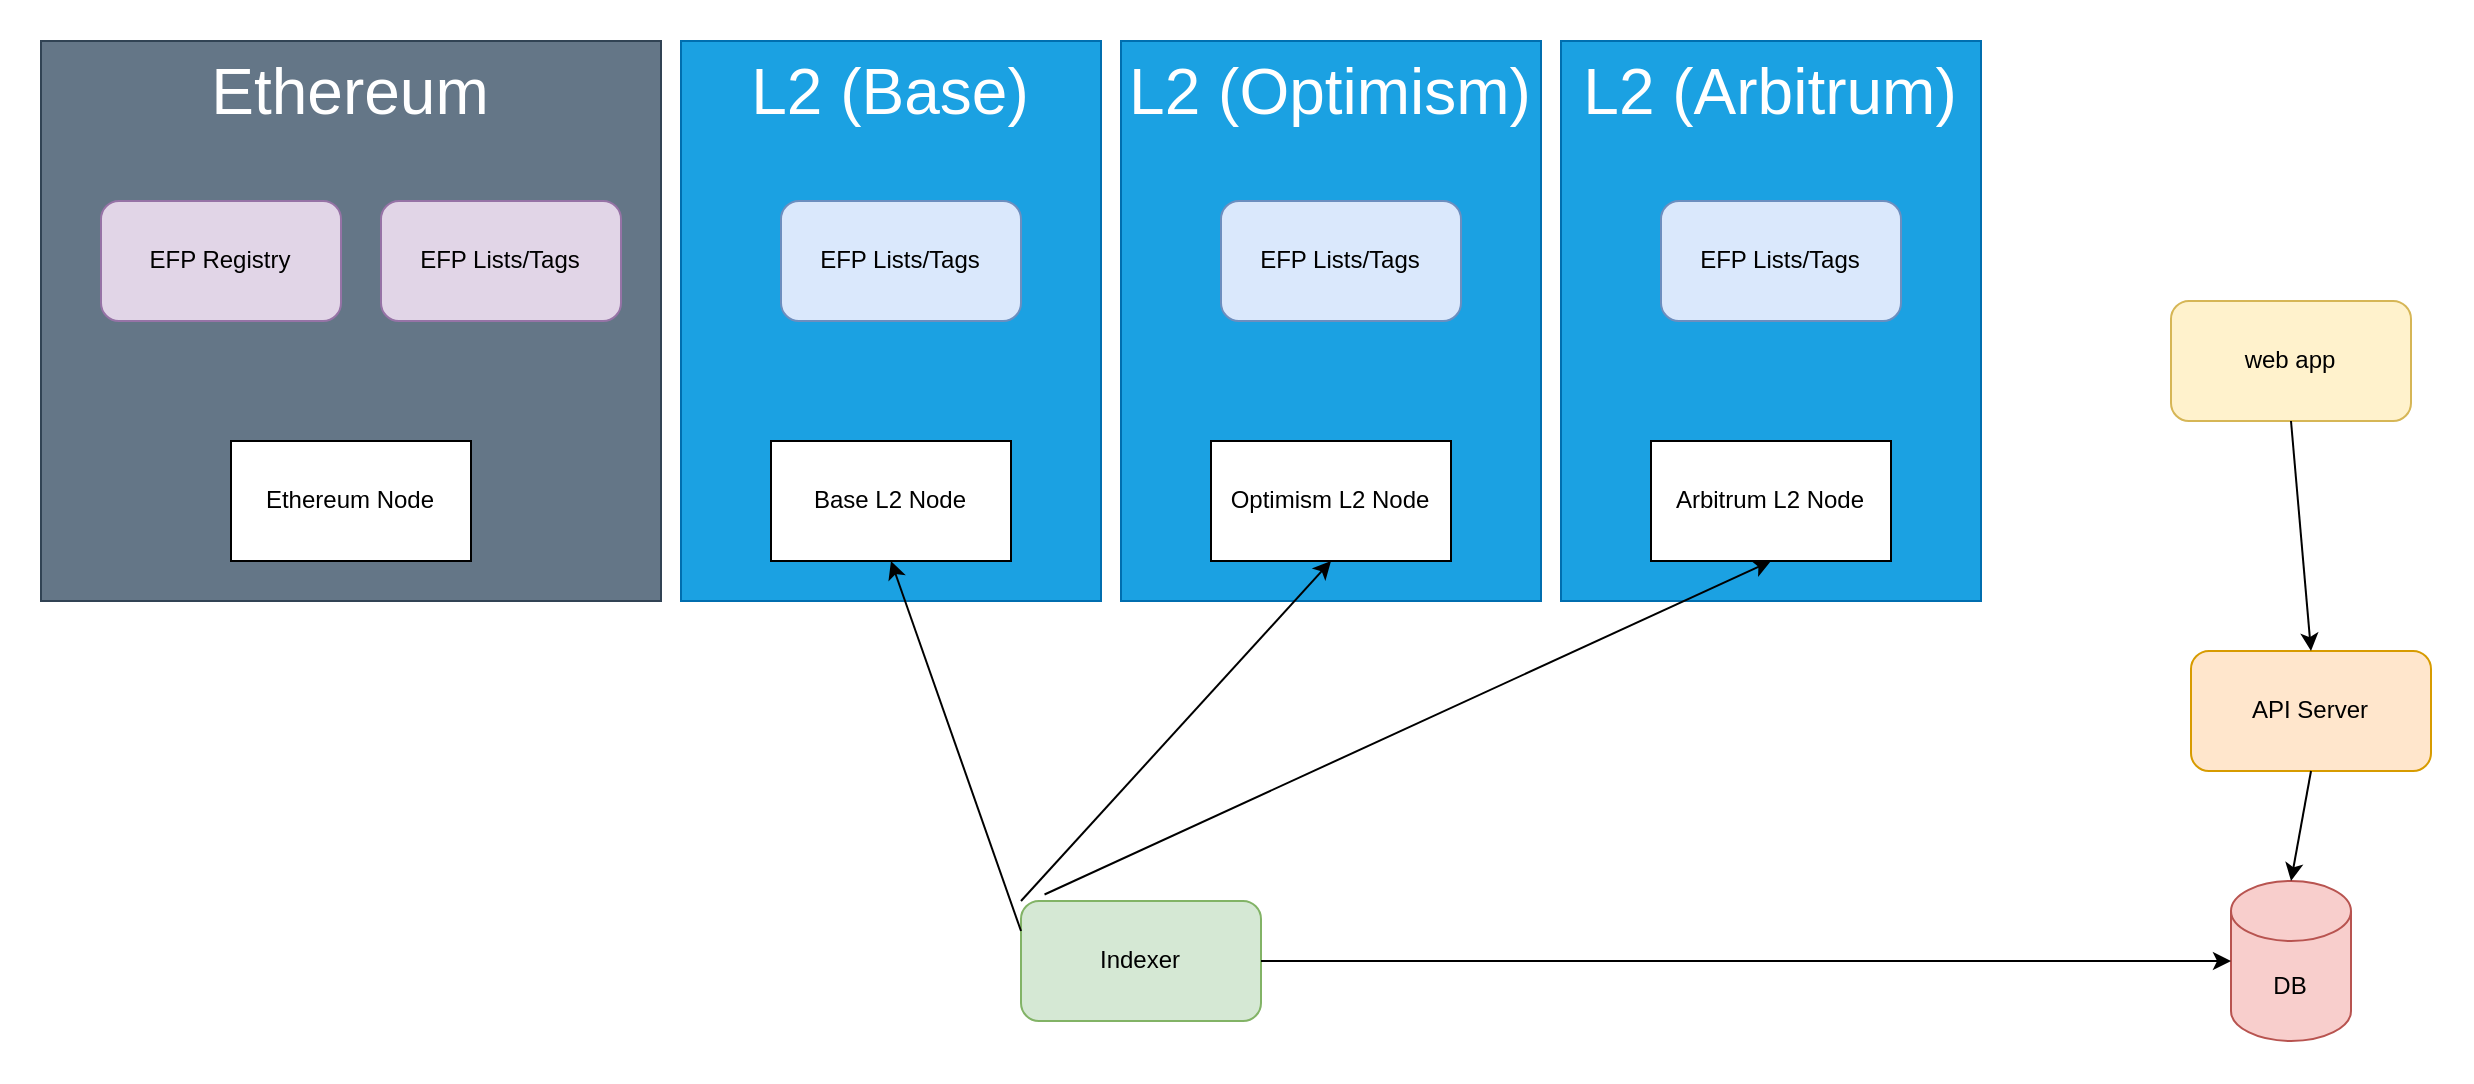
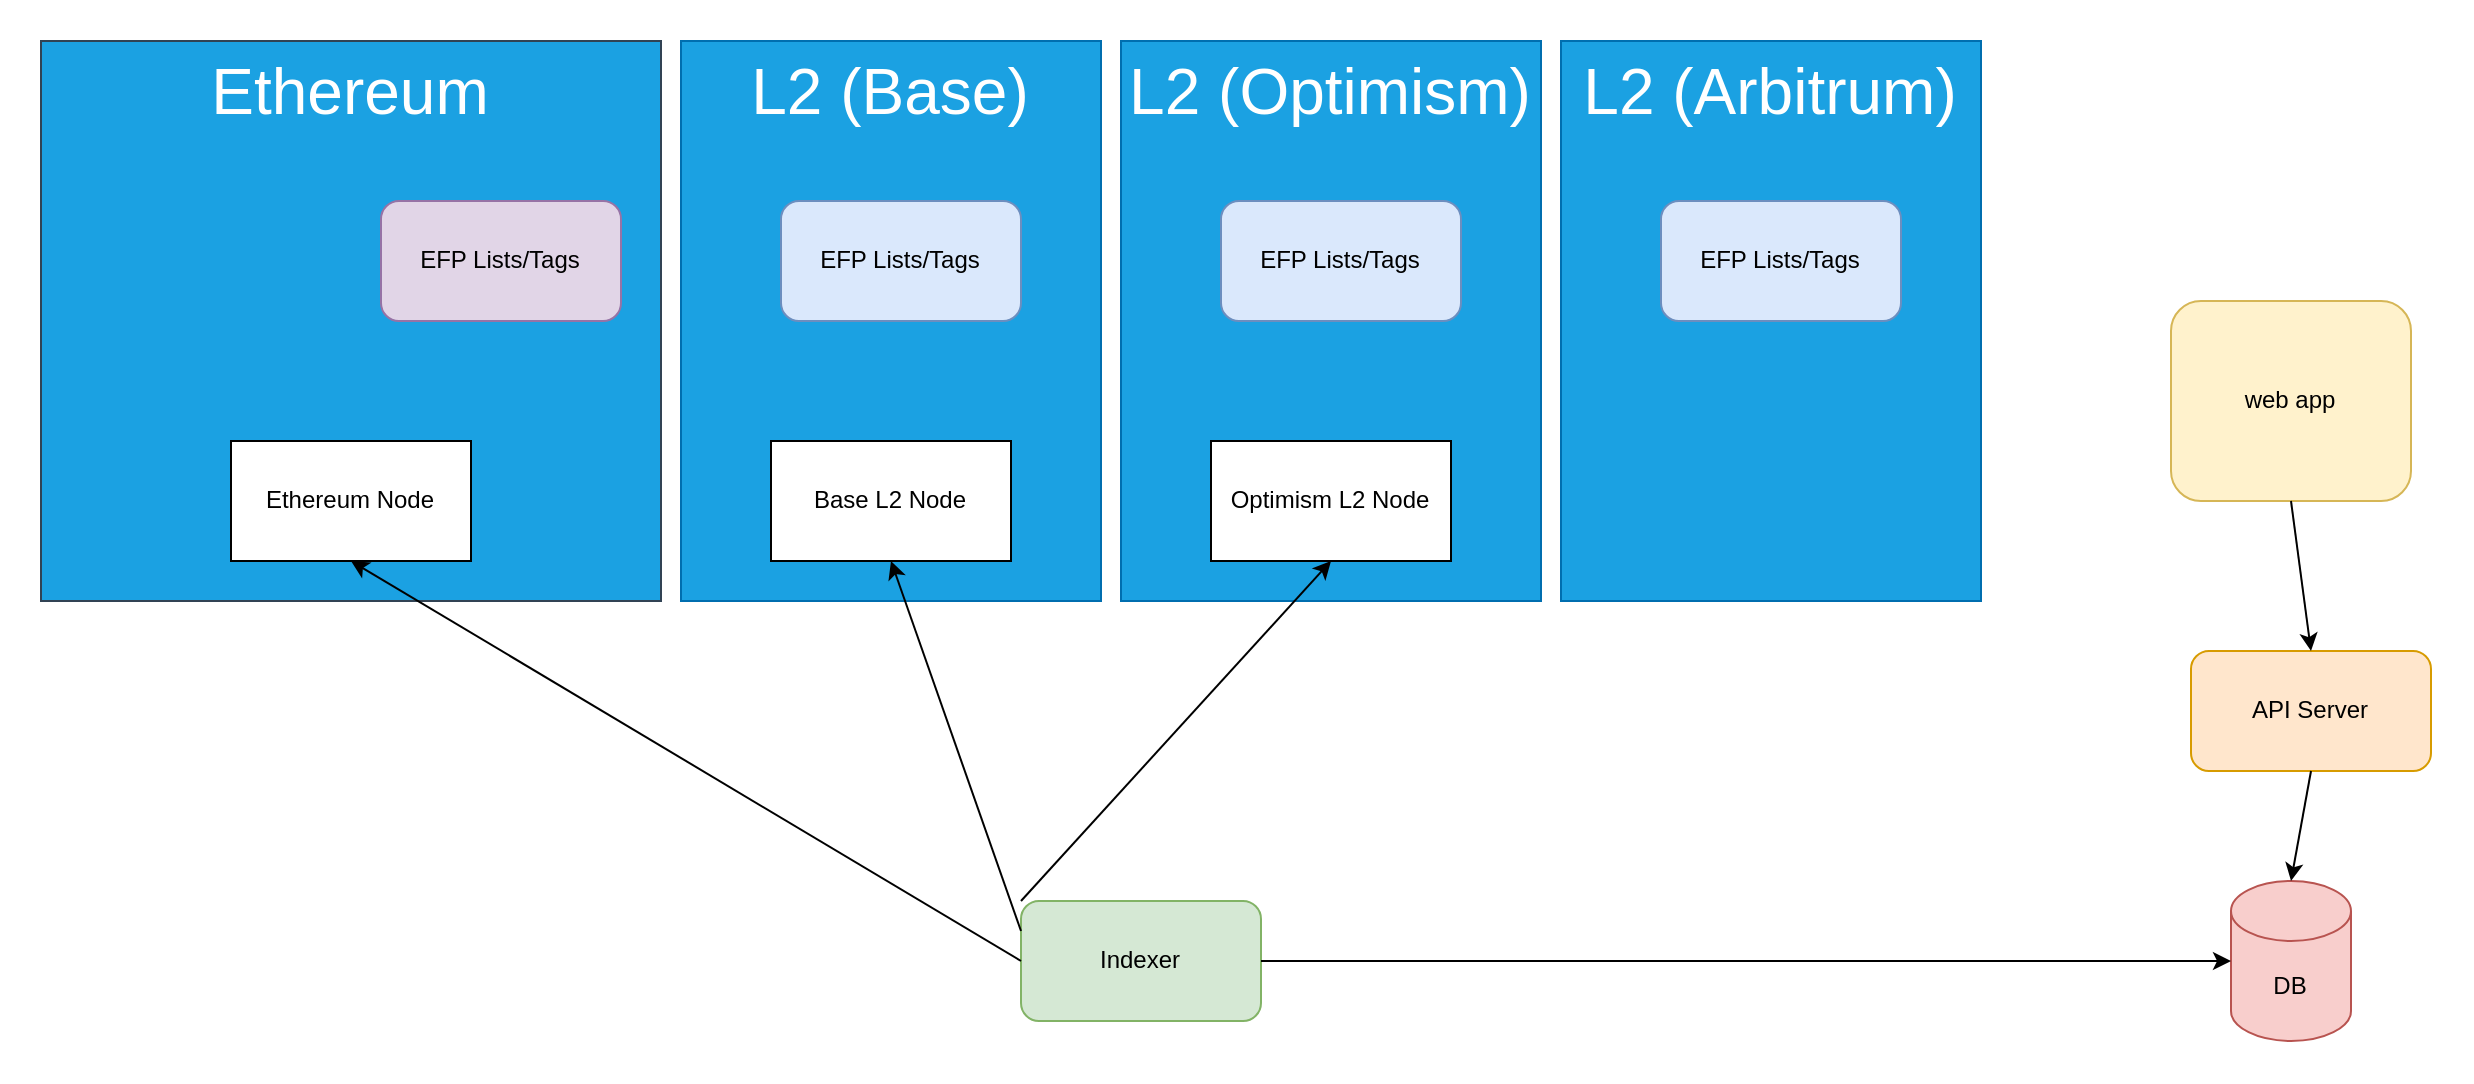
  <mxCell id="0" />
  <mxCell id="1" parent="0" />
- <mxCell id="2" value="Ethereum" style="rounded=0;whiteSpace=wrap;html=1;fillColor=#647687;strokeColor=#314354;fontColor=#ffffff;verticalAlign=top;fontSize=32;" vertex="1" parent="1"><mxGeometry x="20" y="20" width="310" height="280" as="geometry" /></mxCell>
+ <mxCell id="2" value="Ethereum" style="rounded=0;whiteSpace=wrap;html=1;fillColor=#1ba1e2;strokeColor=#314354;fontColor=#ffffff;verticalAlign=top;fontSize=32;" vertex="1" parent="1"><mxGeometry x="20" y="20" width="310" height="280" as="geometry" /></mxCell>
  <mxCell id="3" value="DB" style="shape=cylinder3;whiteSpace=wrap;html=1;boundedLbl=1;backgroundOutline=1;size=15;fillColor=#f8cecc;strokeColor=#b85450;" vertex="1" parent="1"><mxGeometry x="1115" y="440" width="60" height="80" as="geometry" /></mxCell>
  <mxCell id="4" value="API Server" style="rounded=1;whiteSpace=wrap;html=1;fillColor=#ffe6cc;strokeColor=#d79b00;" vertex="1" parent="1"><mxGeometry x="1095" y="325" width="120" height="60" as="geometry" /></mxCell>
- <mxCell id="5" value="web app" style="rounded=1;whiteSpace=wrap;html=1;fillColor=#fff2cc;strokeColor=#d6b656;" vertex="1" parent="1"><mxGeometry x="1085" y="150" width="120" height="60" as="geometry" /></mxCell>
+ <mxCell id="5" value="web app" style="rounded=1;whiteSpace=wrap;html=1;fillColor=#fff2cc;strokeColor=#d6b656;" vertex="1" parent="1"><mxGeometry x="1085" y="150" width="120" height="100" as="geometry" /></mxCell>
  <mxCell id="6" value="" style="endArrow=classic;html=1;rounded=0;exitX=0.5;exitY=1;exitDx=0;exitDy=0;entryX=0.5;entryY=0;entryDx=0;entryDy=0;" edge="1" parent="1" source="5" target="4"><mxGeometry width="50" height="50" relative="1" as="geometry"><mxPoint x="945" y="390" as="sourcePoint" /><mxPoint x="995" y="340" as="targetPoint" /></mxGeometry></mxCell>
  <mxCell id="7" value="" style="endArrow=classic;html=1;rounded=0;exitX=0.5;exitY=1;exitDx=0;exitDy=0;entryX=0.5;entryY=0;entryDx=0;entryDy=0;entryPerimeter=0;" edge="1" parent="1" source="4" target="3"><mxGeometry width="50" height="50" relative="1" as="geometry"><mxPoint x="945" y="390" as="sourcePoint" /><mxPoint x="995" y="340" as="targetPoint" /></mxGeometry></mxCell>
  <mxCell id="8" value="Indexer" style="rounded=1;whiteSpace=wrap;html=1;fillColor=#d5e8d4;strokeColor=#82b366;" vertex="1" parent="1"><mxGeometry x="510" y="450" width="120" height="60" as="geometry" /></mxCell>
  <mxCell id="9" value="" style="endArrow=classic;html=1;rounded=0;exitX=1;exitY=0.5;exitDx=0;exitDy=0;entryX=0;entryY=0.5;entryDx=0;entryDy=0;entryPerimeter=0;" edge="1" parent="1" source="8" target="3"><mxGeometry width="50" height="50" relative="1" as="geometry"><mxPoint x="945" y="390" as="sourcePoint" /><mxPoint x="995" y="340" as="targetPoint" /></mxGeometry></mxCell>
- <mxCell id="10" value="EFP Registry" style="rounded=1;whiteSpace=wrap;html=1;fillColor=#e1d5e7;strokeColor=#9673a6;" vertex="1" parent="1"><mxGeometry x="50" y="100" width="120" height="60" as="geometry" /></mxCell>
  <mxCell id="11" value="EFP Lists/Tags" style="rounded=1;whiteSpace=wrap;html=1;fillColor=#e1d5e7;strokeColor=#9673a6;" vertex="1" parent="1"><mxGeometry x="190" y="100" width="120" height="60" as="geometry" /></mxCell>
  <mxCell id="12" value="L2 (Base)" style="rounded=0;whiteSpace=wrap;html=1;fillColor=#1ba1e2;strokeColor=#006EAF;fontColor=#ffffff;verticalAlign=top;fontSize=32;" vertex="1" parent="1"><mxGeometry x="340" y="20" width="210" height="280" as="geometry" /></mxCell>
  <mxCell id="13" value="EFP Lists/Tags" style="rounded=1;whiteSpace=wrap;html=1;fillColor=#dae8fc;strokeColor=#6c8ebf;" vertex="1" parent="1"><mxGeometry x="390" y="100" width="120" height="60" as="geometry" /></mxCell>
  <mxCell id="14" value="Base L2 Node" style="rounded=0;whiteSpace=wrap;html=1;" vertex="1" parent="1"><mxGeometry x="385" y="220" width="120" height="60" as="geometry" /></mxCell>
  <mxCell id="15" value="Ethereum Node" style="rounded=0;whiteSpace=wrap;html=1;" vertex="1" parent="1"><mxGeometry x="115" y="220" width="120" height="60" as="geometry" /></mxCell>
  <mxCell id="16" value="L2 (Optimism)" style="rounded=0;whiteSpace=wrap;html=1;fillColor=#1ba1e2;strokeColor=#006EAF;fontColor=#ffffff;verticalAlign=top;fontSize=32;" vertex="1" parent="1"><mxGeometry x="560" y="20" width="210" height="280" as="geometry" /></mxCell>
  <mxCell id="17" value="EFP Lists/Tags" style="rounded=1;whiteSpace=wrap;html=1;fillColor=#dae8fc;strokeColor=#6c8ebf;" vertex="1" parent="1"><mxGeometry x="610" y="100" width="120" height="60" as="geometry" /></mxCell>
  <mxCell id="18" value="Optimism L2 Node" style="rounded=0;whiteSpace=wrap;html=1;" vertex="1" parent="1"><mxGeometry x="605" y="220" width="120" height="60" as="geometry" /></mxCell>
  <mxCell id="19" value="L2 (Arbitrum)" style="rounded=0;whiteSpace=wrap;html=1;fillColor=#1ba1e2;strokeColor=#006EAF;fontColor=#ffffff;verticalAlign=top;fontSize=32;" vertex="1" parent="1"><mxGeometry x="780" y="20" width="210" height="280" as="geometry" /></mxCell>
  <mxCell id="20" value="EFP Lists/Tags" style="rounded=1;whiteSpace=wrap;html=1;fillColor=#dae8fc;strokeColor=#6c8ebf;" vertex="1" parent="1"><mxGeometry x="830" y="100" width="120" height="60" as="geometry" /></mxCell>
- <mxCell id="21" value="Arbitrum L2 Node" style="rounded=0;whiteSpace=wrap;html=1;" vertex="1" parent="1"><mxGeometry x="825" y="220" width="120" height="60" as="geometry" /></mxCell>
- <mxCell id="22" value="" style="endArrow=classic;html=1;rounded=0;exitX=0.098;exitY=-0.054;exitDx=0;exitDy=0;exitPerimeter=0;entryX=0.5;entryY=1;entryDx=0;entryDy=0;" edge="1" parent="1" source="8" target="21"><mxGeometry width="50" height="50" relative="1" as="geometry"><mxPoint x="590" y="390" as="sourcePoint" /><mxPoint x="640" y="340" as="targetPoint" /></mxGeometry></mxCell>
  <mxCell id="23" value="" style="endArrow=classic;html=1;rounded=0;exitX=0;exitY=0;exitDx=0;exitDy=0;entryX=0.5;entryY=1;entryDx=0;entryDy=0;" edge="1" parent="1" source="8" target="18"><mxGeometry width="50" height="50" relative="1" as="geometry"><mxPoint x="932" y="457" as="sourcePoint" /><mxPoint x="650" y="330" as="targetPoint" /></mxGeometry></mxCell>
  <mxCell id="24" value="" style="endArrow=classic;html=1;rounded=0;exitX=0;exitY=0.25;exitDx=0;exitDy=0;entryX=0.5;entryY=1;entryDx=0;entryDy=0;" edge="1" parent="1" source="8" target="14"><mxGeometry width="50" height="50" relative="1" as="geometry"><mxPoint x="920" y="460" as="sourcePoint" /><mxPoint x="675" y="290" as="targetPoint" /></mxGeometry></mxCell>
+ <mxCell id="25" value="" style="endArrow=classic;html=1;rounded=0;exitX=0;exitY=0.5;exitDx=0;exitDy=0;entryX=0.5;entryY=1;entryDx=0;entryDy=0;" edge="1" parent="1" source="8" target="15"><mxGeometry width="50" height="50" relative="1" as="geometry"><mxPoint x="920" y="475" as="sourcePoint" /><mxPoint x="455" y="290" as="targetPoint" /></mxGeometry></mxCell>
